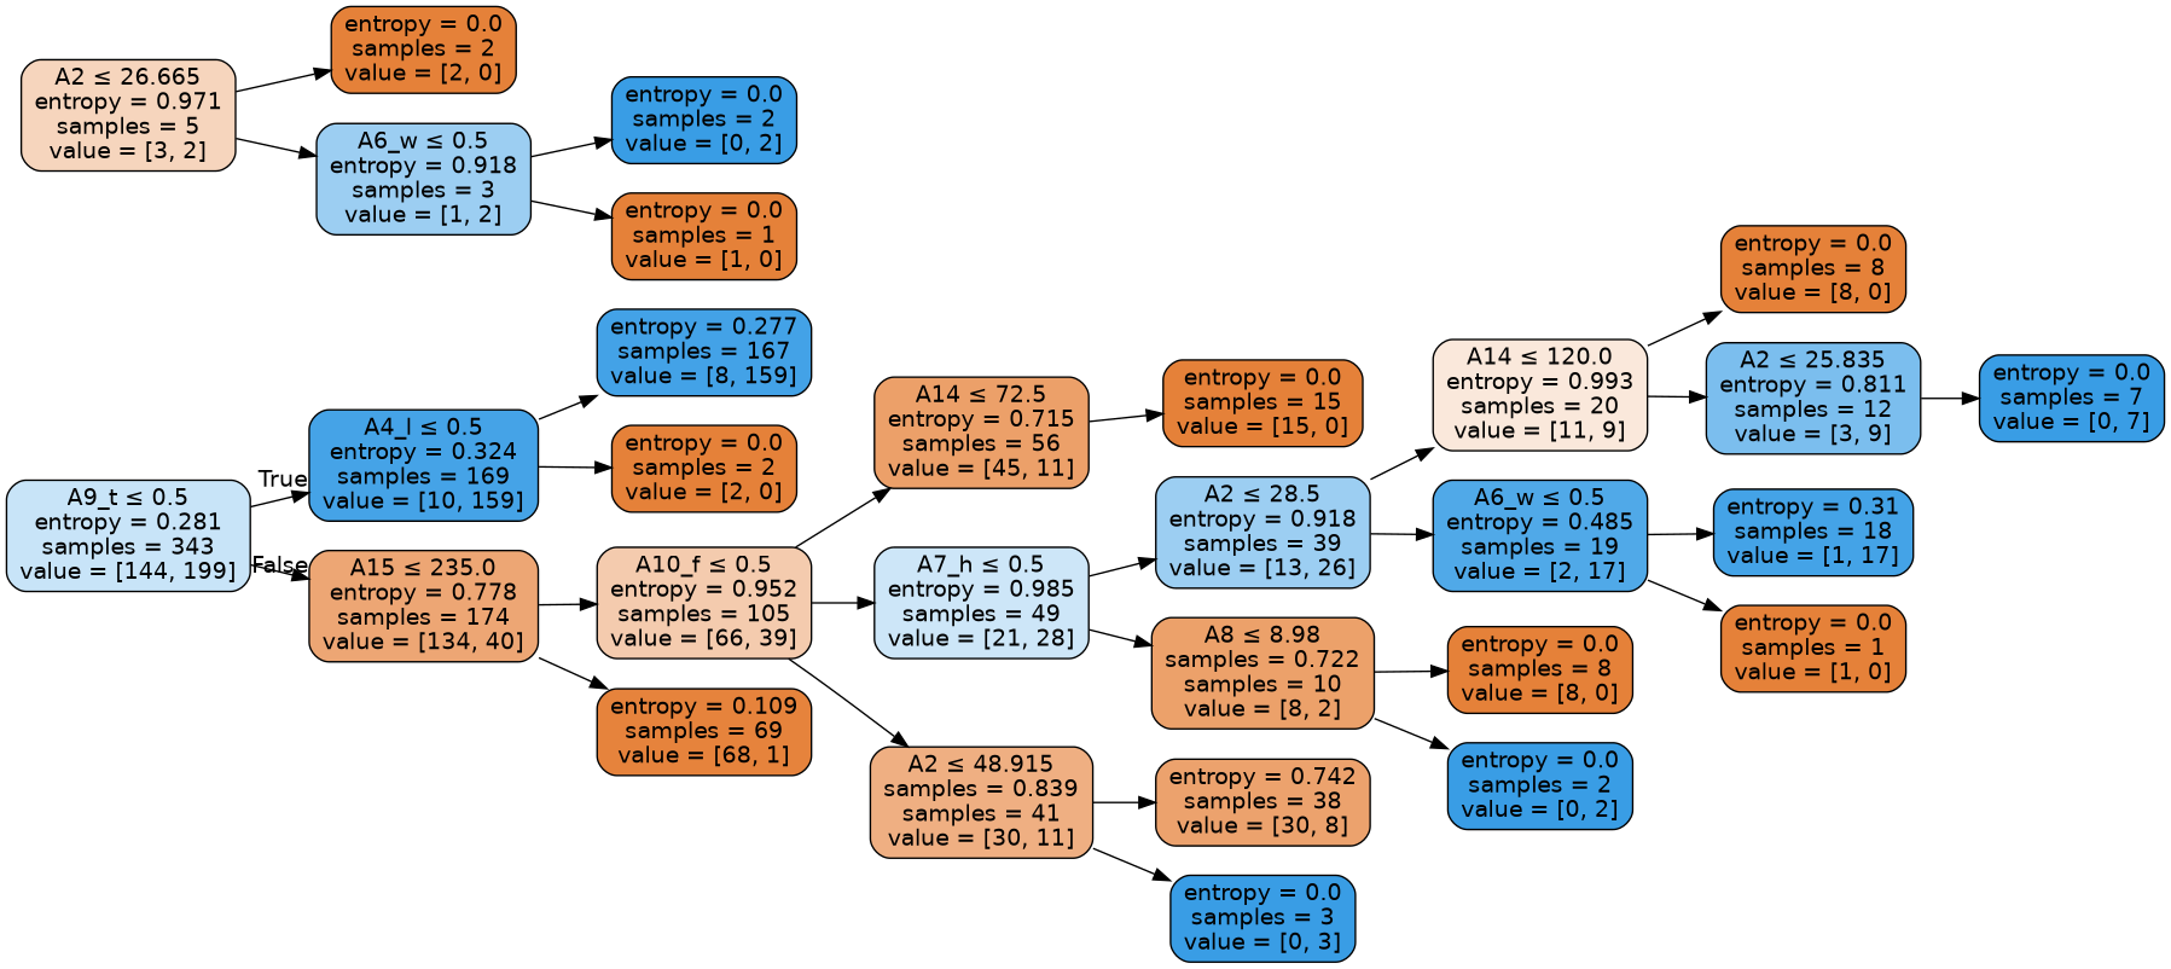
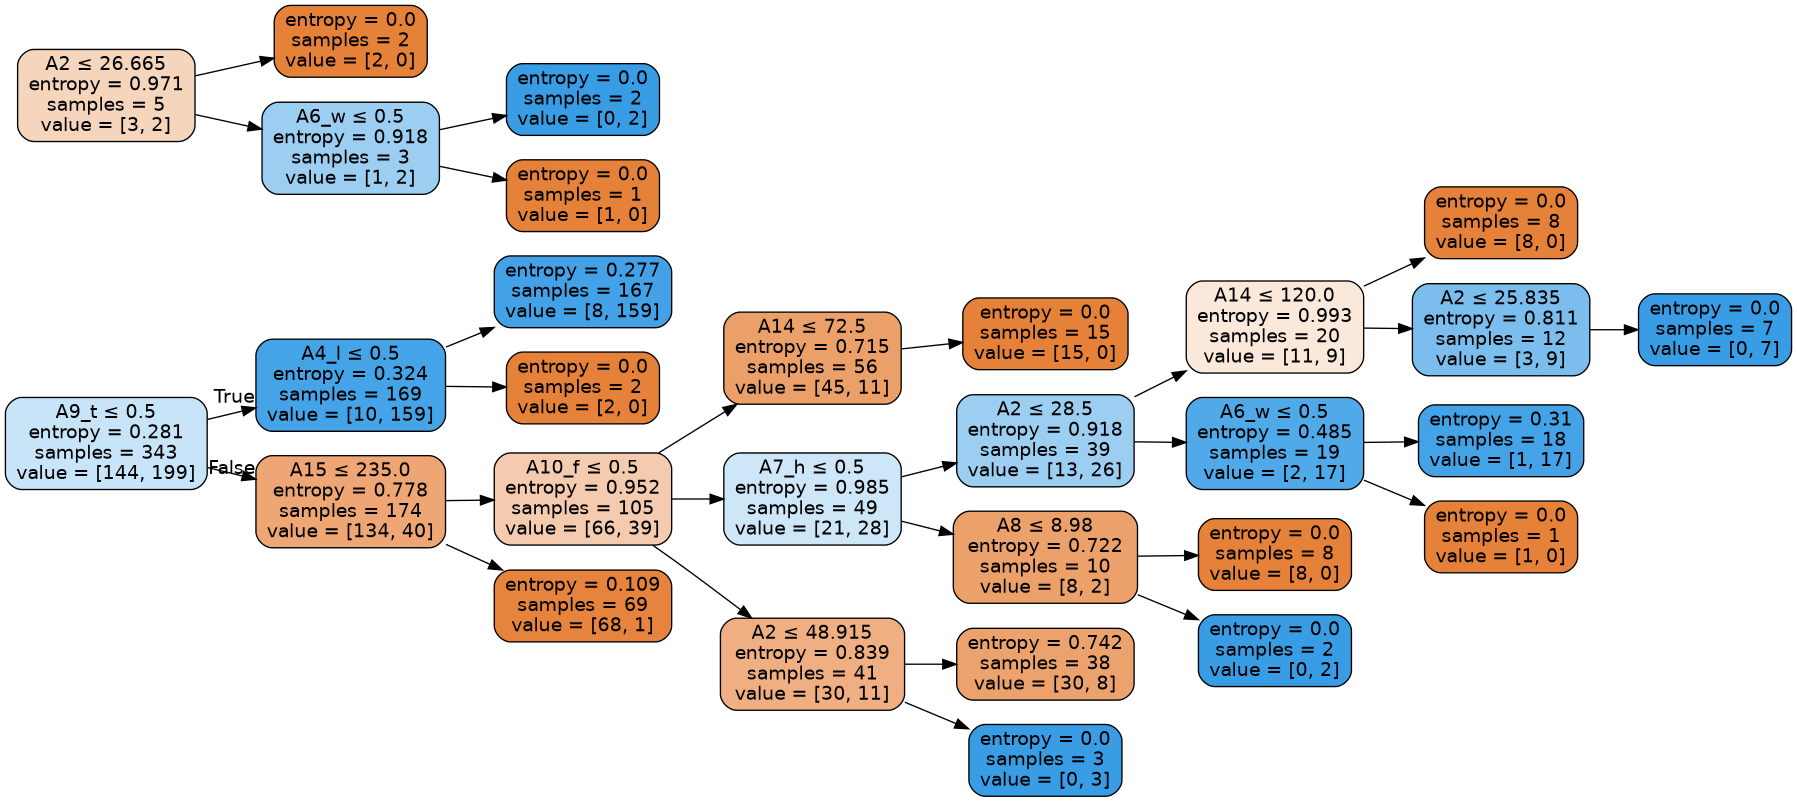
  digraph {
    rankdir=LR
    node [color=black fillcolor="#e58139ff" fontname=helvetica shape=box style="filled, rounded"]
    edge [fontname=helvetica]
    n1 [fillcolor="#399de546" label=<A9_t &le; 0.5<br/>entropy = 0.281<br/>samples = 343<br/>value = [144, 199]>]
    n2 [fillcolor="#399de5ef" label=<A4_l &le; 0.5<br/>entropy = 0.324<br/>samples = 169<br/>value = [10, 159]>]
    n3 [fillcolor="#e58139b3" label=<A15 &le; 235.0<br/>entropy = 0.778<br/>samples = 174<br/>value = [134, 40]>]
    n4 [fillcolor="#399de5f2" label=<entropy = 0.277<br/>samples = 167<br/>value = [8, 159]>]
    n5 [label=<entropy = 0.0<br/>samples = 2<br/>value = [2, 0]>]
    n6 [fillcolor="#e5813968" label=<A10_f &le; 0.5<br/>entropy = 0.952<br/>samples = 105<br/>value = [66, 39]>]
    n7 [fillcolor="#e58139fb" label=<entropy = 0.109<br/>samples = 69<br/>value = [68, 1]>]
    n8 [fillcolor="#e58139c1" label=<A14 &le; 72.5<br/>entropy = 0.715<br/>samples = 56<br/>value = [45, 11]>]
    n9 [fillcolor="#399de540" label=<A7_h &le; 0.5<br/>entropy = 0.985<br/>samples = 49<br/>value = [21, 28]>]
-   n10 [fillcolor="#e58139a1" label=<A2 &le; 48.915<br/>samples = 0.839<br/>samples = 41<br/>value = [30, 11]>]
+   n10 [fillcolor="#e58139a1" label=<A2 &le; 48.915<br/>entropy = 0.839<br/>samples = 41<br/>value = [30, 11]>]
    n11 [label=<entropy = 0.0<br/>samples = 15<br/>value = [15, 0]>]
    n12 [fillcolor="#399de57f" label=<A2 &le; 28.5<br/>entropy = 0.918<br/>samples = 39<br/>value = [13, 26]>]
-   n13 [fillcolor="#e58139bf" label=<A8 &le; 8.98<br/>samples = 0.722<br/>samples = 10<br/>value = [8, 2]>]
+   n13 [fillcolor="#e58139bf" label=<A8 &le; 8.98<br/>entropy = 0.722<br/>samples = 10<br/>value = [8, 2]>]
    n14 [fillcolor="#e58139bb" label=<entropy = 0.742<br/>samples = 38<br/>value = [30, 8]>]
    n15 [fillcolor="#399de5ff" label=<entropy = 0.0<br/>samples = 3<br/>value = [0, 3]>]
    n16 [fillcolor="#e581392e" label=<A14 &le; 120.0<br/>entropy = 0.993<br/>samples = 20<br/>value = [11, 9]>]
    n17 [fillcolor="#399de5e1" label=<A6_w &le; 0.5<br/>entropy = 0.485<br/>samples = 19<br/>value = [2, 17]>]
    n18 [label=<entropy = 0.0<br/>samples = 8<br/>value = [8, 0]>]
    n19 [fillcolor="#399de5ff" label=<entropy = 0.0<br/>samples = 2<br/>value = [0, 2]>]
    n20 [label=<entropy = 0.0<br/>samples = 8<br/>value = [8, 0]>]
    n21 [fillcolor="#399de5aa" label=<A2 &le; 25.835<br/>entropy = 0.811<br/>samples = 12<br/>value = [3, 9]>]
    n22 [fillcolor="#399de5f0" label=<entropy = 0.31<br/>samples = 18<br/>value = [1, 17]>]
    n23 [label=<entropy = 0.0<br/>samples = 1<br/>value = [1, 0]>]
    n24 [fillcolor="#399de5ff" label=<entropy = 0.0<br/>samples = 7<br/>value = [0, 7]>]
    n25 [fillcolor="#e5813955" label=<A2 &le; 26.665<br/>entropy = 0.971<br/>samples = 5<br/>value = [3, 2]>]
    n26 [label=<entropy = 0.0<br/>samples = 2<br/>value = [2, 0]>]
    n27 [fillcolor="#399de57f" label=<A6_w &le; 0.5<br/>entropy = 0.918<br/>samples = 3<br/>value = [1, 2]>]
    n28 [fillcolor="#399de5ff" label=<entropy = 0.0<br/>samples = 2<br/>value = [0, 2]>]
    n29 [label=<entropy = 0.0<br/>samples = 1<br/>value = [1, 0]>]
    n1 -> n2 [headlabel=True labelangle=45 labeldistance=2.5]
    n1 -> n3 [headlabel=False labelangle=-45 labeldistance=2.5]
    n2 -> n4
    n2 -> n5
    n3 -> n6
    n3 -> n7
    n6 -> n8
    n6 -> n9
    n6 -> n10
    n8 -> n11
    n9 -> n12
    n9 -> n13
    n10 -> n14
    n10 -> n15
    n12 -> n16
    n12 -> n17
    n13 -> n18
    n13 -> n19
    n16 -> n20
    n16 -> n21
    n17 -> n22
    n17 -> n23
    n21 -> n24
    n25 -> n26
    n25 -> n27
    n27 -> n28
    n27 -> n29
  }
